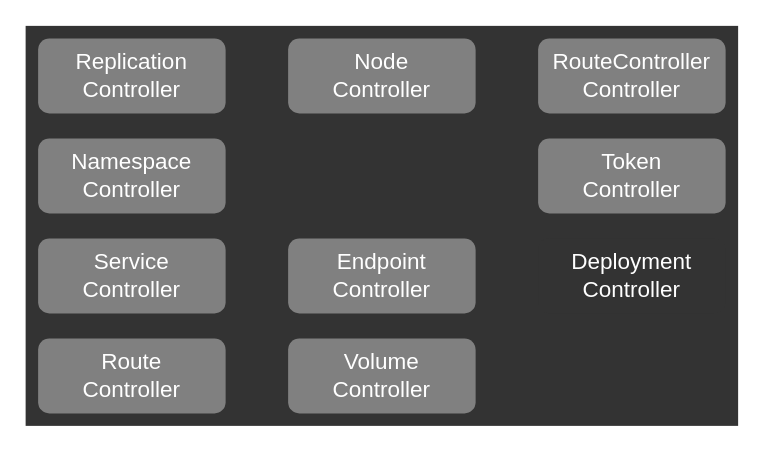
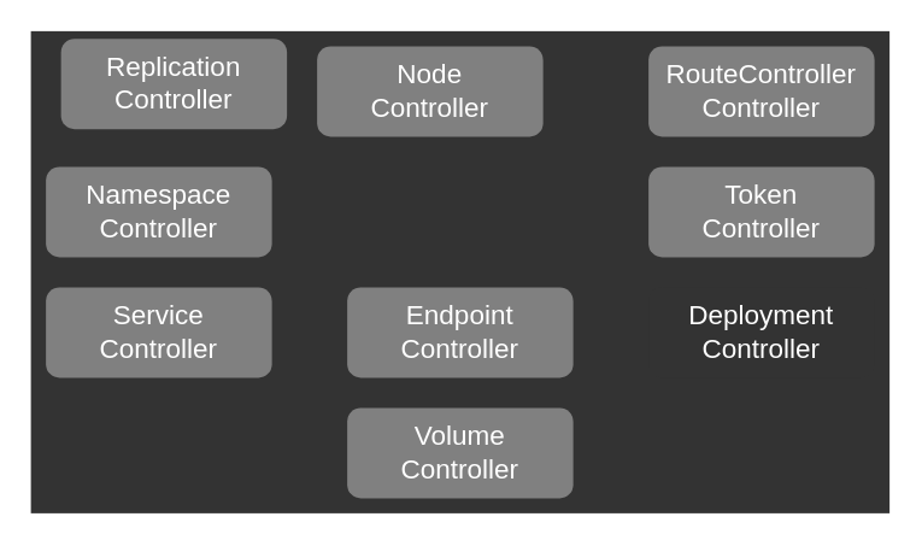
  <mxCell id="0" />
  <mxCell id="1" parent="0" />
  <mxCell id="2" value="" style="rounded=0;whiteSpace=wrap;html=1;fillColor=#333333;strokeColor=none;" parent="1" vertex="1"><mxGeometry x="20" y="20" width="570" height="320" as="geometry" /></mxCell>
- <mxCell id="3" value="Replication&lt;br style=&quot;font-size: 18px;&quot;&gt;Controller" style="rounded=1;whiteSpace=wrap;html=1;fontSize=18;strokeColor=none;fillColor=#808080;fontColor=#FFFFFF;" parent="1" vertex="1"><mxGeometry x="30" y="30" width="150" height="60" as="geometry" /></mxCell>
+ <mxCell id="3" value="Replication&lt;br style=&quot;font-size: 18px;&quot;&gt;Controller" style="rounded=1;whiteSpace=wrap;html=1;fontSize=18;strokeColor=none;fillColor=#808080;fontColor=#FFFFFF;" parent="1" vertex="1"><mxGeometry x="40" y="25" width="150" height="60" as="geometry" /></mxCell>
  <mxCell id="4" value="Namespace&lt;br style=&quot;font-size: 18px;&quot;&gt;Controller" style="rounded=1;whiteSpace=wrap;html=1;fontSize=18;strokeColor=none;fillColor=#808080;fontColor=#FFFFFF;" parent="1" vertex="1"><mxGeometry x="30" y="110" width="150" height="60" as="geometry" /></mxCell>
  <mxCell id="5" value="Service&lt;br style=&quot;font-size: 18px;&quot;&gt;Controller" style="rounded=1;whiteSpace=wrap;html=1;fontSize=18;strokeColor=none;fillColor=#808080;fontColor=#FFFFFF;" parent="1" vertex="1"><mxGeometry x="30" y="190" width="150" height="60" as="geometry" /></mxCell>
- <mxCell id="6" value="Route&lt;br style=&quot;font-size: 18px;&quot;&gt;Controller" style="rounded=1;whiteSpace=wrap;html=1;fontSize=18;strokeColor=none;fillColor=#808080;fontColor=#FFFFFF;" parent="1" vertex="1"><mxGeometry x="30" y="270" width="150" height="60" as="geometry" /></mxCell>
- <mxCell id="7" value="Node&lt;br style=&quot;font-size: 18px;&quot;&gt;Controller" style="rounded=1;whiteSpace=wrap;html=1;fontSize=18;strokeColor=none;fillColor=#808080;fontColor=#FFFFFF;" parent="1" vertex="1"><mxGeometry x="230" y="30" width="150" height="60" as="geometry" /></mxCell>
+ <mxCell id="7" value="Node&lt;br style=&quot;font-size: 18px;&quot;&gt;Controller" style="rounded=1;whiteSpace=wrap;html=1;fontSize=18;strokeColor=none;fillColor=#808080;fontColor=#FFFFFF;" parent="1" vertex="1"><mxGeometry x="210" y="30" width="150" height="60" as="geometry" /></mxCell>
  <mxCell id="8" value="Endpoint&lt;br&gt;Controller" style="rounded=1;whiteSpace=wrap;html=1;fontSize=18;strokeColor=none;fillColor=#808080;fontColor=#FFFFFF;" parent="1" vertex="1"><mxGeometry x="230" y="190" width="150" height="60" as="geometry" /></mxCell>
  <mxCell id="9" value="Volume&lt;br&gt;Controller" style="rounded=1;whiteSpace=wrap;html=1;fontSize=18;strokeColor=none;fillColor=#808080;fontColor=#FFFFFF;" parent="1" vertex="1"><mxGeometry x="230" y="270" width="150" height="60" as="geometry" /></mxCell>
  <mxCell id="10" value="RouteController&lt;br style=&quot;font-size: 18px;&quot;&gt;Controller" style="rounded=1;whiteSpace=wrap;html=1;fontSize=18;strokeColor=none;fillColor=#808080;fontColor=#FFFFFF;" parent="1" vertex="1"><mxGeometry x="430" y="30" width="150" height="60" as="geometry" /></mxCell>
  <mxCell id="11" value="Token&lt;br&gt;Controller" style="rounded=1;whiteSpace=wrap;html=1;fontSize=18;strokeColor=none;fillColor=#808080;fontColor=#FFFFFF;" parent="1" vertex="1"><mxGeometry x="430" y="110" width="150" height="60" as="geometry" /></mxCell>
  <mxCell id="12" value="Deployment&lt;br&gt;Controller" style="rounded=1;whiteSpace=wrap;html=1;fontSize=18;strokeColor=none;fillColor=#333333;fontColor=#FFFFFF;" parent="1" vertex="1"><mxGeometry x="430" y="190" width="150" height="60" as="geometry" /></mxCell>
